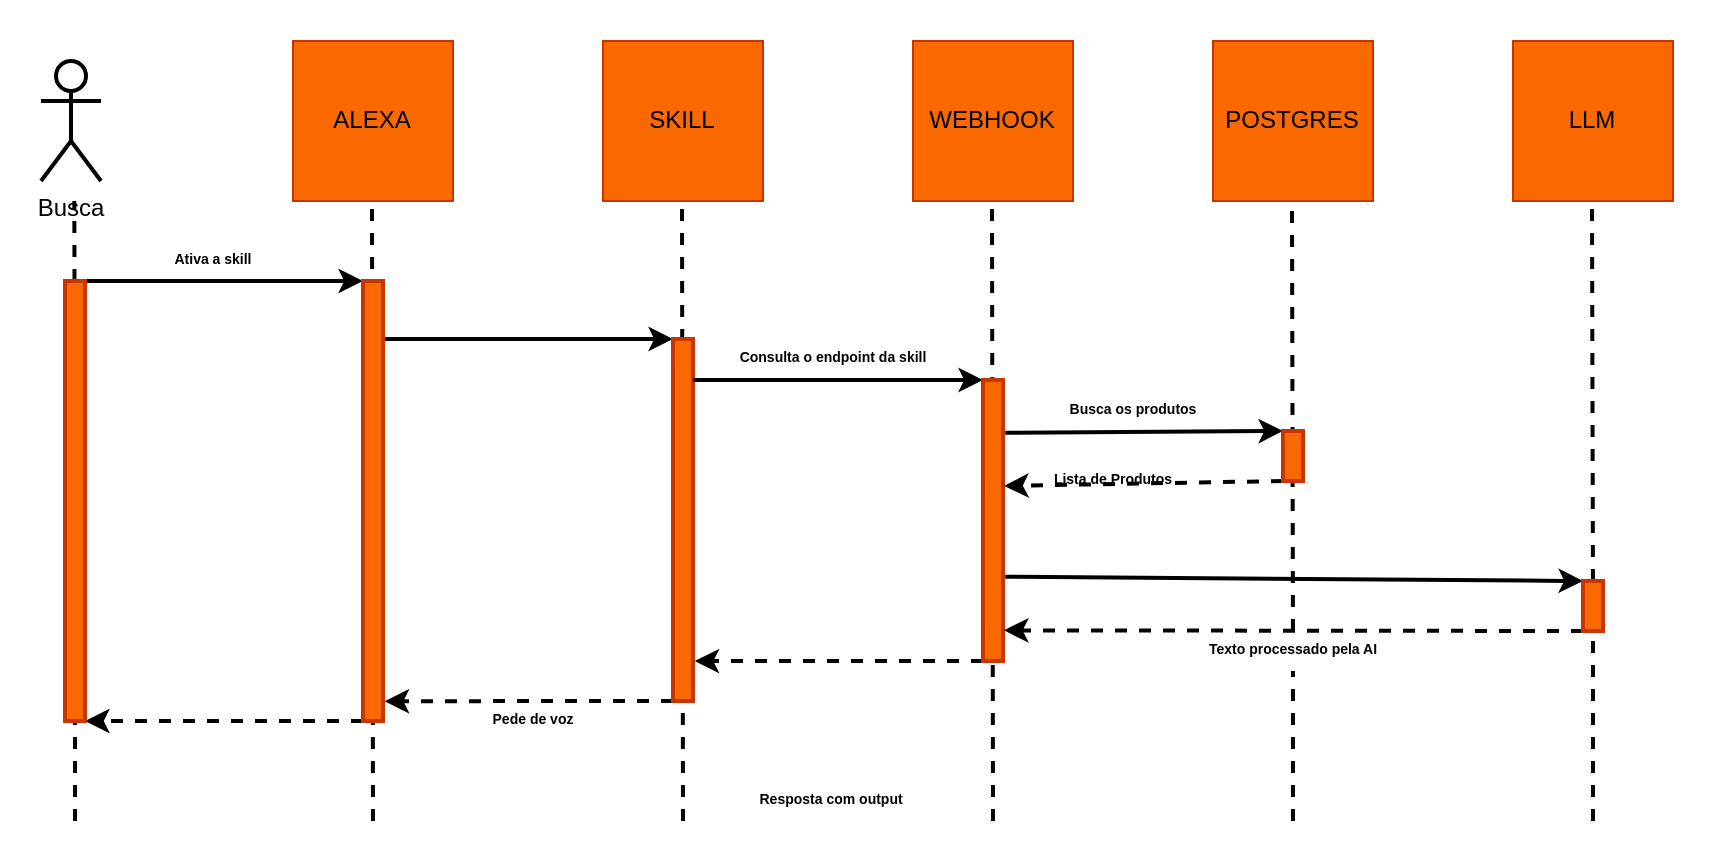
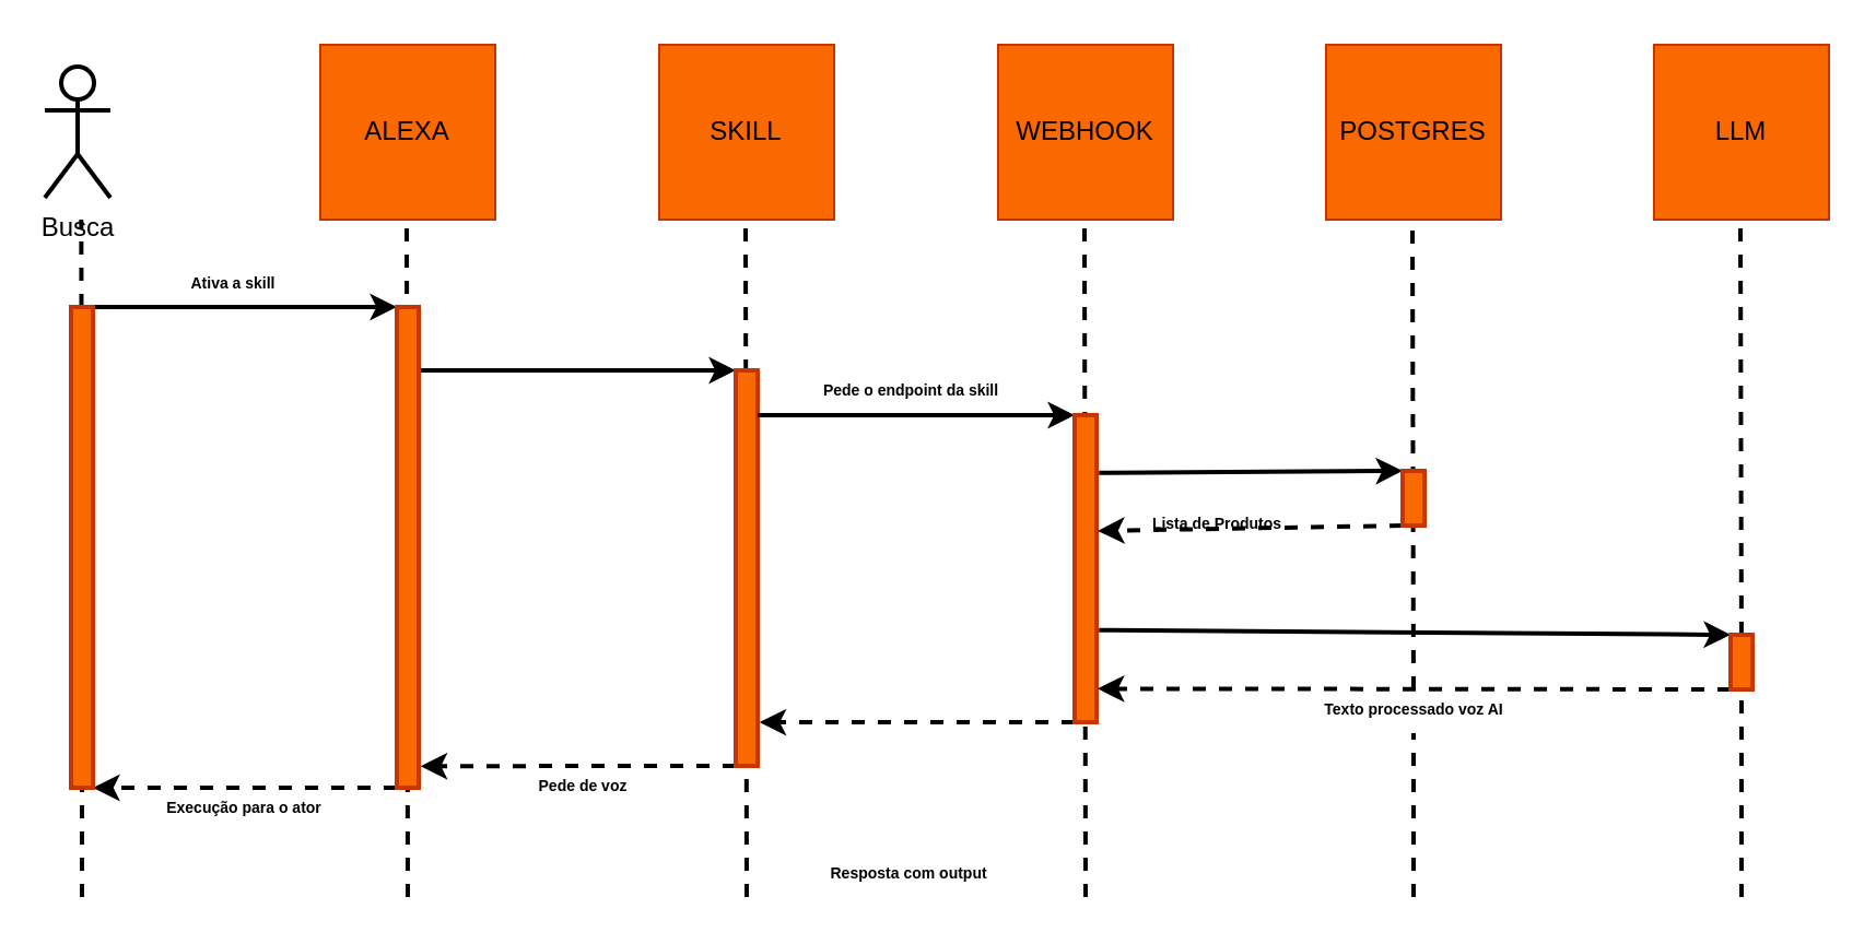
  <mxCell id="0" />
  <mxCell id="1" parent="0" />
  <mxCell id="2" value="Busca" style="shape=umlActor;verticalLabelPosition=bottom;verticalAlign=top;html=1;outlineConnect=0;strokeColor=#000000;strokeWidth=2;" parent="1" vertex="1"><mxGeometry x="20" y="30" width="30" height="60" as="geometry" /></mxCell>
  <mxCell id="3" value="" style="endArrow=none;dashed=1;html=1;strokeColor=#000000;strokeWidth=2;startArrow=none;" parent="1" source="31" edge="1"><mxGeometry width="50" height="50" relative="1" as="geometry"><mxPoint x="36.66" y="350" as="sourcePoint" /><mxPoint x="36.66" y="100" as="targetPoint" /></mxGeometry></mxCell>
  <mxCell id="4" value="ALEXA" style="whiteSpace=wrap;html=1;aspect=fixed;strokeColor=#C73500;fillColor=#fa6800;fontColor=#000000;" parent="1" vertex="1"><mxGeometry x="146" y="20" width="80" height="80" as="geometry" /></mxCell>
  <mxCell id="5" value="" style="endArrow=none;dashed=1;html=1;strokeColor=#000000;strokeWidth=2;" parent="1" edge="1"><mxGeometry width="50" height="50" relative="1" as="geometry"><mxPoint x="186" y="410" as="sourcePoint" /><mxPoint x="185.5" y="100" as="targetPoint" /></mxGeometry></mxCell>
  <mxCell id="6" value="SKILL" style="whiteSpace=wrap;html=1;aspect=fixed;strokeColor=#C73500;fillColor=#fa6800;fontColor=#000000;" parent="1" vertex="1"><mxGeometry x="301" y="20" width="80" height="80" as="geometry" /></mxCell>
  <mxCell id="7" value="" style="endArrow=none;dashed=1;html=1;strokeColor=#000000;strokeWidth=2;" parent="1" edge="1"><mxGeometry width="50" height="50" relative="1" as="geometry"><mxPoint x="341" y="410" as="sourcePoint" /><mxPoint x="340.5" y="100" as="targetPoint" /></mxGeometry></mxCell>
  <mxCell id="8" value="WEBHOOK" style="whiteSpace=wrap;html=1;aspect=fixed;strokeColor=#C73500;fillColor=#fa6800;fontColor=#000000;" parent="1" vertex="1"><mxGeometry x="456" y="20" width="80" height="80" as="geometry" /></mxCell>
  <mxCell id="9" value="" style="endArrow=none;dashed=1;html=1;strokeColor=#000000;strokeWidth=2;" parent="1" edge="1"><mxGeometry width="50" height="50" relative="1" as="geometry"><mxPoint x="496" y="410" as="sourcePoint" /><mxPoint x="495.5" y="100" as="targetPoint" /></mxGeometry></mxCell>
  <mxCell id="10" value="POSTGRES" style="whiteSpace=wrap;html=1;aspect=fixed;strokeColor=#C73500;fillColor=#fa6800;fontColor=#000000;" parent="1" vertex="1"><mxGeometry x="606" y="20" width="80" height="80" as="geometry" /></mxCell>
  <mxCell id="11" value="" style="endArrow=none;dashed=1;html=1;strokeColor=#000000;strokeWidth=2;startArrow=none;" parent="1" source="37" edge="1"><mxGeometry width="50" height="50" relative="1" as="geometry"><mxPoint x="646" y="410" as="sourcePoint" /><mxPoint x="645.5" y="100" as="targetPoint" /></mxGeometry></mxCell>
  <mxCell id="12" value="LLM" style="whiteSpace=wrap;html=1;aspect=fixed;strokeColor=#C73500;fillColor=#fa6800;fontColor=#000000;" parent="1" vertex="1"><mxGeometry x="756" y="20" width="80" height="80" as="geometry" /></mxCell>
  <mxCell id="13" value="" style="endArrow=none;dashed=1;html=1;strokeColor=#000000;strokeWidth=2;startArrow=none;" parent="1" source="29" edge="1"><mxGeometry width="50" height="50" relative="1" as="geometry"><mxPoint x="795.5" y="350" as="sourcePoint" /><mxPoint x="795.5" y="100" as="targetPoint" /></mxGeometry></mxCell>
  <mxCell id="14" value="" style="endArrow=classic;html=1;strokeColor=#000000;strokeWidth=2;entryX=0;entryY=0;entryDx=0;entryDy=0;" parent="1" target="17" edge="1"><mxGeometry width="50" height="50" relative="1" as="geometry"><mxPoint x="36" y="140" as="sourcePoint" /><mxPoint x="206" y="140" as="targetPoint" /></mxGeometry></mxCell>
  <mxCell id="15" style="edgeStyle=none;html=1;exitX=1;exitY=0.25;exitDx=0;exitDy=0;strokeColor=#000000;strokeWidth=2;entryX=0;entryY=0;entryDx=0;entryDy=0;" parent="1" target="19" edge="1"><mxGeometry relative="1" as="geometry"><mxPoint x="326" y="168.793" as="targetPoint" /><mxPoint x="191" y="169" as="sourcePoint" /></mxGeometry></mxCell>
  <mxCell id="16" style="edgeStyle=none;html=1;exitX=0;exitY=1;exitDx=0;exitDy=0;dashed=1;strokeColor=#000000;strokeWidth=2;entryX=1;entryY=1;entryDx=0;entryDy=0;" parent="1" source="17" target="31" edge="1"><mxGeometry relative="1" as="geometry"><mxPoint x="34.467" y="360" as="targetPoint" /></mxGeometry></mxCell>
  <mxCell id="17" value="" style="rounded=0;whiteSpace=wrap;html=1;strokeColor=#C73500;strokeWidth=2;fillColor=#fa6800;fontColor=#000000;" parent="1" vertex="1"><mxGeometry x="181" y="140" width="10" height="220" as="geometry" /></mxCell>
  <mxCell id="18" style="edgeStyle=none;html=1;exitX=0;exitY=1;exitDx=0;exitDy=0;entryX=1.082;entryY=0.955;entryDx=0;entryDy=0;entryPerimeter=0;dashed=1;strokeColor=#000000;strokeWidth=2;" parent="1" source="19" target="17" edge="1"><mxGeometry relative="1" as="geometry" /></mxCell>
  <mxCell id="19" value="" style="rounded=0;whiteSpace=wrap;html=1;strokeColor=#C73500;strokeWidth=2;fillColor=#fa6800;fontColor=#000000;" parent="1" vertex="1"><mxGeometry x="336" y="169" width="10" height="181" as="geometry" /></mxCell>
  <mxCell id="20" style="edgeStyle=none;html=1;exitX=1;exitY=0.25;exitDx=0;exitDy=0;strokeColor=#000000;strokeWidth=2;entryX=0;entryY=0;entryDx=0;entryDy=0;" parent="1" target="22" edge="1"><mxGeometry relative="1" as="geometry"><mxPoint x="481" y="189.293" as="targetPoint" /><mxPoint x="346" y="189.5" as="sourcePoint" /></mxGeometry></mxCell>
  <mxCell id="21" style="edgeStyle=none;html=1;exitX=0;exitY=1;exitDx=0;exitDy=0;dashed=1;strokeColor=#000000;strokeWidth=2;" parent="1" source="22" edge="1"><mxGeometry relative="1" as="geometry"><mxPoint x="346.806" y="330.065" as="targetPoint" /></mxGeometry></mxCell>
  <mxCell id="22" value="" style="rounded=0;whiteSpace=wrap;html=1;strokeColor=#C73500;strokeWidth=2;fillColor=#fa6800;fontColor=#000000;" parent="1" vertex="1"><mxGeometry x="491" y="189.5" width="10" height="140.5" as="geometry" /></mxCell>
  <mxCell id="23" style="edgeStyle=none;html=1;exitX=1.112;exitY=0.188;exitDx=0;exitDy=0;strokeColor=#000000;strokeWidth=2;entryX=0;entryY=0;entryDx=0;entryDy=0;exitPerimeter=0;" parent="1" source="22" target="25" edge="1"><mxGeometry relative="1" as="geometry"><mxPoint x="641" y="214.793" as="targetPoint" /><mxPoint x="506" y="215" as="sourcePoint" /></mxGeometry></mxCell>
  <mxCell id="24" style="edgeStyle=none;html=1;exitX=0;exitY=1;exitDx=0;exitDy=0;strokeColor=#000000;strokeWidth=2;dashed=1;entryX=1.056;entryY=0.377;entryDx=0;entryDy=0;entryPerimeter=0;" parent="1" source="25" target="22" edge="1"><mxGeometry relative="1" as="geometry"><mxPoint x="506" y="240" as="targetPoint" /></mxGeometry></mxCell>
  <mxCell id="25" value="" style="rounded=0;whiteSpace=wrap;html=1;strokeColor=#C73500;strokeWidth=2;fillColor=#fa6800;fontColor=#000000;" parent="1" vertex="1"><mxGeometry x="641" y="215" width="10" height="25" as="geometry" /></mxCell>
  <mxCell id="26" style="edgeStyle=none;html=1;exitX=1.112;exitY=0.188;exitDx=0;exitDy=0;strokeColor=#000000;strokeWidth=2;exitPerimeter=0;entryX=0;entryY=0;entryDx=0;entryDy=0;" parent="1" target="29" edge="1"><mxGeometry relative="1" as="geometry"><mxPoint x="886" y="290" as="targetPoint" /><mxPoint x="502.12" y="287.88" as="sourcePoint" /></mxGeometry></mxCell>
  <mxCell id="27" value="" style="endArrow=none;dashed=1;html=1;strokeColor=#000000;strokeWidth=2;" parent="1" target="29" edge="1"><mxGeometry width="50" height="50" relative="1" as="geometry"><mxPoint x="796" y="410" as="sourcePoint" /><mxPoint x="795.5" y="100" as="targetPoint" /></mxGeometry></mxCell>
  <mxCell id="28" style="edgeStyle=none;html=1;exitX=0;exitY=1;exitDx=0;exitDy=0;dashed=1;strokeColor=#000000;strokeWidth=2;entryX=1.045;entryY=0.891;entryDx=0;entryDy=0;entryPerimeter=0;" parent="1" source="29" target="22" edge="1"><mxGeometry relative="1" as="geometry"><mxPoint x="506" y="315" as="targetPoint" /></mxGeometry></mxCell>
  <mxCell id="29" value="" style="rounded=0;whiteSpace=wrap;html=1;strokeColor=#C73500;strokeWidth=2;fillColor=#fa6800;fontColor=#000000;" parent="1" vertex="1"><mxGeometry x="791" y="290" width="10" height="25" as="geometry" /></mxCell>
  <mxCell id="30" value="" style="endArrow=none;dashed=1;html=1;strokeColor=#000000;strokeWidth=2;" parent="1" target="31" edge="1"><mxGeometry width="50" height="50" relative="1" as="geometry"><mxPoint x="37" y="410" as="sourcePoint" /><mxPoint x="36.66" y="100" as="targetPoint" /></mxGeometry></mxCell>
  <mxCell id="31" value="" style="rounded=0;whiteSpace=wrap;html=1;strokeColor=#C73500;strokeWidth=2;fillColor=#fa6800;fontColor=#000000;" parent="1" vertex="1"><mxGeometry x="32" y="140" width="10" height="220" as="geometry" /></mxCell>
  <mxCell id="32" value="&lt;b style=&quot;font-size: 7px;&quot;&gt;&lt;font color=&quot;#000000&quot; style=&quot;font-size: 7px;&quot;&gt;Ativa a skill&lt;/font&gt;&lt;/b&gt;" style="text;html=1;align=center;verticalAlign=middle;resizable=0;points=[];autosize=1;strokeColor=none;fillColor=none;fontSize=7;" parent="1" vertex="1"><mxGeometry x="71" y="120" width="70" height="20" as="geometry" /></mxCell>
- <mxCell id="33" value="&lt;font color=&quot;#000000&quot;&gt;&lt;b&gt;Consulta o endpoint da skill&lt;/b&gt;&lt;/font&gt;" style="text;html=1;align=center;verticalAlign=middle;resizable=0;points=[];autosize=1;strokeColor=none;fillColor=none;fontSize=7;" parent="1" vertex="1"><mxGeometry x="356" y="169" width="120" height="20" as="geometry" /></mxCell>
- <mxCell id="34" value="&lt;font color=&quot;#000000&quot;&gt;&lt;b&gt;Busca os produtos&lt;/b&gt;&lt;/font&gt;" style="text;html=1;align=center;verticalAlign=middle;resizable=0;points=[];autosize=1;strokeColor=none;fillColor=none;fontSize=7;" parent="1" vertex="1"><mxGeometry x="521" y="195" width="90" height="20" as="geometry" /></mxCell>
+ <mxCell id="33" value="&lt;font color=&quot;#000000&quot;&gt;&lt;b&gt;Pede o endpoint da skill&lt;/b&gt;&lt;/font&gt;" style="text;html=1;align=center;verticalAlign=middle;resizable=0;points=[];autosize=1;strokeColor=none;fillColor=none;fontSize=7;" parent="1" vertex="1"><mxGeometry x="356" y="169" width="120" height="20" as="geometry" /></mxCell>
  <mxCell id="35" value="&lt;font color=&quot;#000000&quot;&gt;&lt;b&gt;Lista de Produtos&lt;/b&gt;&lt;/font&gt;" style="text;html=1;align=center;verticalAlign=middle;resizable=0;points=[];autosize=1;strokeColor=none;fillColor=none;fontSize=7;" parent="1" vertex="1"><mxGeometry x="516" y="230" width="80" height="20" as="geometry" /></mxCell>
  <mxCell id="36" value="" style="endArrow=none;dashed=1;html=1;strokeColor=#000000;strokeWidth=2;" parent="1" target="37" edge="1"><mxGeometry width="50" height="50" relative="1" as="geometry"><mxPoint x="646" y="410" as="sourcePoint" /><mxPoint x="645.5" y="100" as="targetPoint" /></mxGeometry></mxCell>
- <mxCell id="37" value="&lt;font color=&quot;#000000&quot;&gt;&lt;b&gt;Texto processado pela AI&lt;/b&gt;&lt;/font&gt;" style="text;html=1;align=center;verticalAlign=middle;resizable=0;points=[];autosize=1;strokeColor=none;fillColor=none;fontSize=7;" parent="1" vertex="1"><mxGeometry x="591" y="315" width="110" height="20" as="geometry" /></mxCell>
+ <mxCell id="37" value="&lt;font color=&quot;#000000&quot;&gt;&lt;b&gt;Texto processado voz AI&lt;/b&gt;&lt;/font&gt;" style="text;html=1;align=center;verticalAlign=middle;resizable=0;points=[];autosize=1;strokeColor=none;fillColor=none;fontSize=7;" parent="1" vertex="1"><mxGeometry x="591" y="315" width="110" height="20" as="geometry" /></mxCell>
  <mxCell id="38" value="&lt;font color=&quot;#000000&quot;&gt;&lt;b&gt;Resposta com output&amp;nbsp;&lt;/b&gt;&lt;/font&gt;" style="text;html=1;align=center;verticalAlign=middle;resizable=0;points=[];autosize=1;strokeColor=none;fillColor=none;fontSize=7;" parent="1" vertex="1"><mxGeometry x="366" y="390" width="100" height="20" as="geometry" /></mxCell>
  <mxCell id="39" value="&lt;font color=&quot;#000000&quot;&gt;&lt;b&gt;Pede de voz&lt;/b&gt;&lt;/font&gt;" style="text;html=1;align=center;verticalAlign=middle;resizable=0;points=[];autosize=1;strokeColor=none;fillColor=none;fontSize=7;" parent="1" vertex="1"><mxGeometry x="226" y="350" width="80" height="20" as="geometry" /></mxCell>
+ <mxCell id="40" value="&lt;font color=&quot;#000000&quot;&gt;&lt;b&gt;Execução para o ator&lt;/b&gt;&lt;/font&gt;" style="text;html=1;align=center;verticalAlign=middle;resizable=0;points=[];autosize=1;strokeColor=none;fillColor=none;fontSize=7;" parent="1" vertex="1"><mxGeometry x="66" y="360" width="90" height="20" as="geometry" /></mxCell>
